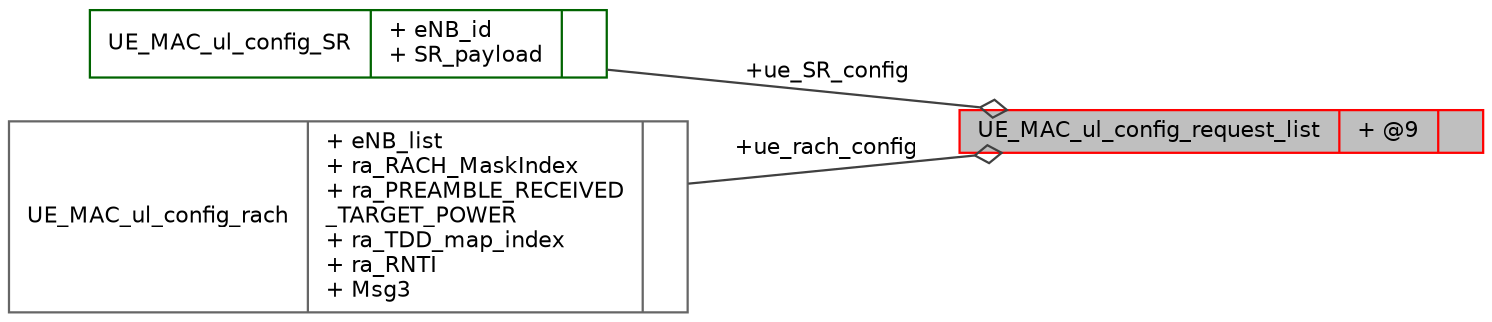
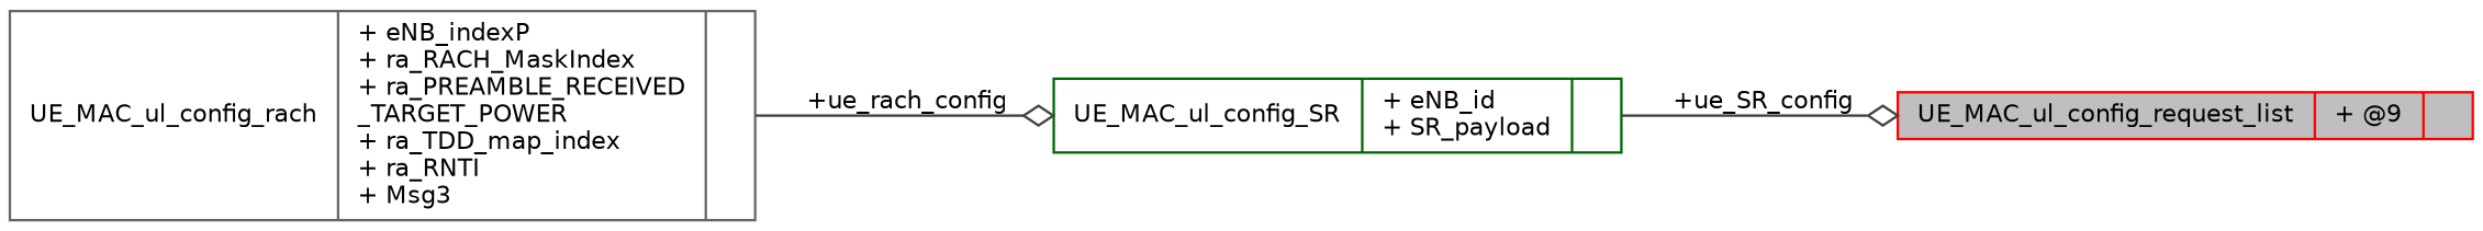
  digraph {
    rankdir=LR
    node [fillcolor=white fontname=Helvetica fontsize=10 shape=record style=filled]
    edge [arrowhead=odiamond color=grey25 fontname=Helvetica fontsize=10 labelfontname=Helvetica labelfontsize=10 style=solid]
    n1 [color=red fillcolor=grey75 fontcolor=black height=0.2 label="{UE_MAC_ul_config_request_list\n|+ @9\l|}" width=0.4]
    n2 [color=darkgreen height=0.2 label="{UE_MAC_ul_config_SR\n|+ eNB_id\l+ SR_payload\l|}" width=0.4]
-   n3 [color=gray40 height=0.2 label="{UE_MAC_ul_config_rach\n|+ eNB_list\l+ ra_RACH_MaskIndex\l+ ra_PREAMBLE_RECEIVED\l_TARGET_POWER\l+ ra_TDD_map_index\l+ ra_RNTI\l+ Msg3\l|}" width=0.4]
+   n3 [color=gray40 height=0.2 label="{UE_MAC_ul_config_rach\n|+ eNB_indexP\l+ ra_RACH_MaskIndex\l+ ra_PREAMBLE_RECEIVED\l_TARGET_POWER\l+ ra_TDD_map_index\l+ ra_RNTI\l+ Msg3\l|}" width=0.4]
    n2 -> n1 [label=" +ue_SR_config"]
-   n3 -> n1 [label=" +ue_rach_config"]
+   n3 -> n2 [label=" +ue_rach_config"]
  }
